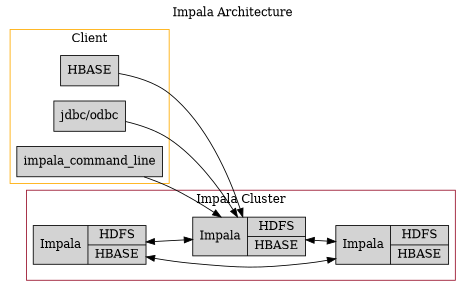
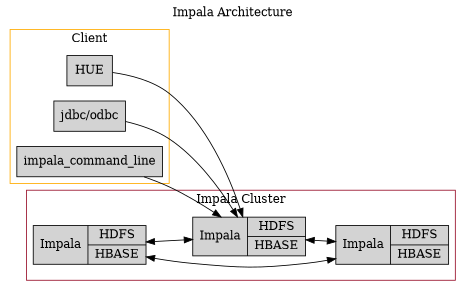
  digraph {
    compound=true
    fontname="DejaVu Serif"
    fontsize=14
    label="Impala Architecture"
    labelloc=t
    rankdir=LR
    node [shape=box style=filled fontname="DejaVu Serif"]
    edge [fontname="DejaVu Serif"]
-   HUE [label=HBASE]
+   HUE
    "jdbc/odbc"
    impala_command_line
    n4 [label="{Impala|{HDFS|HBASE}}" shape=record]
    n5 [label="{Impala|{HDFS|HBASE}}" shape=record]
    n6 [label="{Impala|{HDFS|HBASE}}" shape=record]
    subgraph cluster_1 {
      color="#FFAB00"
      label=Client
      HUE
      "jdbc/odbc"
      impala_command_line
    }
    subgraph cluster_2 {
      color="#98102A"
      label="Impala Cluster"
      n4
      n5
      n6
    }
    HUE -> n4
    "jdbc/odbc" -> n4
    impala_command_line -> n4
    n4 -> n5 [dir=both]
    n6 -> n4 [dir=both]
    n6 -> n5 [dir=both]
  }
